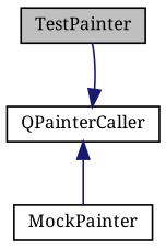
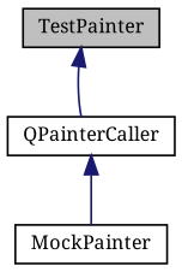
  digraph {
    fontname="Noto Serif"
    node [color=black fillcolor=white fontname="Noto Serif" fontsize=10 shape=record style=filled]
    edge [color=midnightblue dir=back fontname="Noto Serif" fontsize=10 labelfontname=Helvetica labelfontsize=10 style=solid]
    n1 [fillcolor=grey75 fontcolor=black height=0.2 label=TestPainter width=0.4]
    n2 [height=0.2 label=QPainterCaller width=0.4]
    n3 [height=0.2 label=MockPainter width=0.4]
-   n2 -> n1
+   n1 -> n2
    n2 -> n3
  }
